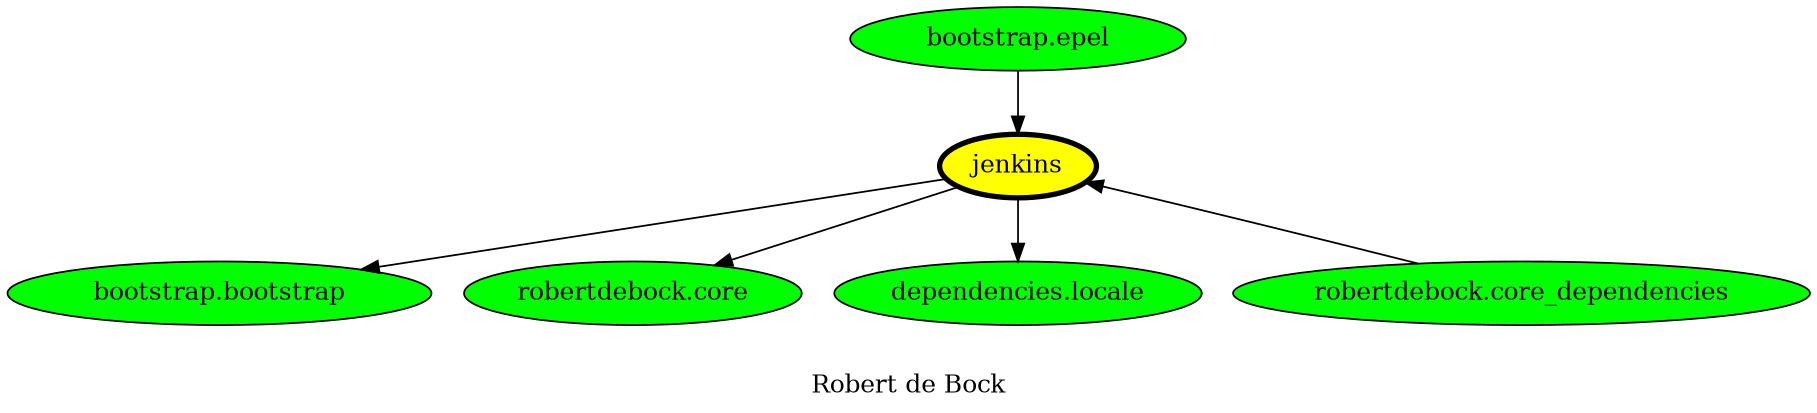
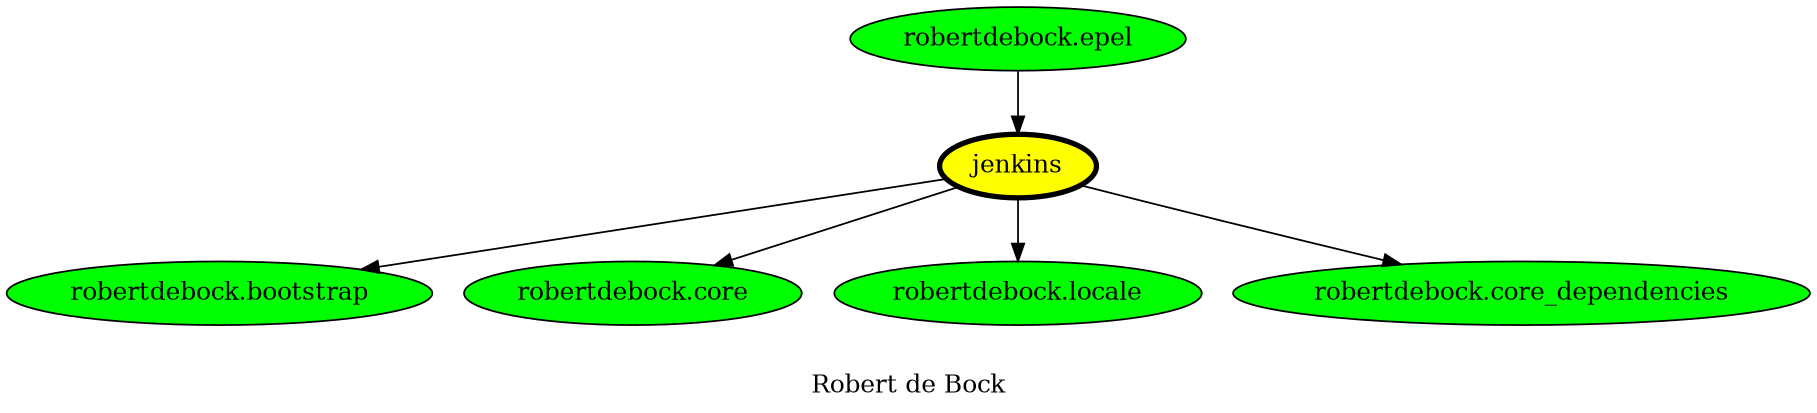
  digraph {
    label="Robert de Bock"
    node [fillcolor=green style=filled]
    jenkins [fillcolor=yellow penwidth=3]
-   "robertdebock.bootstrap" [label="bootstrap.bootstrap"]
+   "robertdebock.bootstrap"
    n3 [label="robertdebock.core"]
-   "robertdebock.locale" [label="dependencies.locale"]
+   "robertdebock.locale"
    "robertdebock.core_dependencies"
-   "robertdebock.epel" [label="bootstrap.epel"]
+   "robertdebock.epel"
    jenkins -> "robertdebock.bootstrap"
    jenkins -> n3
    jenkins -> "robertdebock.locale"
-   "robertdebock.core_dependencies" -> jenkins
+   jenkins -> "robertdebock.core_dependencies"
    "robertdebock.epel" -> jenkins
  }
